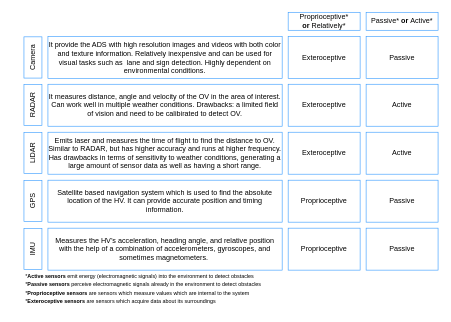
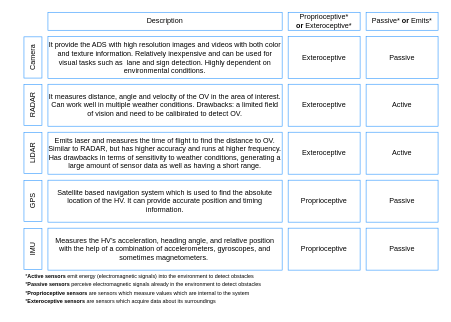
  <mxCell id="0" />
  <mxCell id="1" parent="0" />
  <mxCell id="2" value="Camera" style="whiteSpace=wrap;html=1;rotation=-90;fillColor=none;strokeColor=#3399FF;" parent="1" vertex="1"><mxGeometry x="20" y="80.32" width="68.75" height="30" as="geometry" /></mxCell>
  <mxCell id="3" value="RADAR" style="whiteSpace=wrap;html=1;rotation=-90;fillColor=none;strokeColor=#3399FF;" parent="1" vertex="1"><mxGeometry x="20" y="159.69" width="68.75" height="30" as="geometry" /></mxCell>
  <mxCell id="4" value="LiDAR" style="whiteSpace=wrap;html=1;rotation=-90;fillColor=none;strokeColor=#3399FF;" parent="1" vertex="1"><mxGeometry x="20" y="239.69" width="68.75" height="30" as="geometry" /></mxCell>
  <mxCell id="5" value="GPS" style="whiteSpace=wrap;html=1;rotation=-90;fillColor=none;strokeColor=#3399FF;" parent="1" vertex="1"><mxGeometry x="20" y="319.69" width="68.75" height="30" as="geometry" /></mxCell>
  <mxCell id="6" value="IMU" style="whiteSpace=wrap;html=1;rotation=-90;fillColor=none;strokeColor=#3399FF;" parent="1" vertex="1"><mxGeometry x="20" y="399.69" width="68.75" height="30" as="geometry" /></mxCell>
- <mxCell id="7" value="Proprioceptive*&lt;br&gt;&amp;nbsp;&lt;b&gt;or&lt;/b&gt;&amp;nbsp;Relatively*&amp;nbsp;" style="rounded=0;whiteSpace=wrap;html=1;fillColor=none;strokeColor=#3399FF;" parent="1" vertex="1"><mxGeometry x="480" y="20" width="120" height="30" as="geometry" /></mxCell>
- <mxCell id="8" value="Passive*&amp;nbsp;&lt;b&gt;or &lt;/b&gt;Active*" style="rounded=0;whiteSpace=wrap;html=1;fillColor=none;strokeColor=#3399FF;" parent="1" vertex="1"><mxGeometry x="610" y="20" width="120" height="30" as="geometry" /></mxCell>
+ <mxCell id="7" value="Proprioceptive*&lt;br&gt;&amp;nbsp;&lt;b&gt;or&lt;/b&gt;&amp;nbsp;Exteroceptive*&amp;nbsp;" style="rounded=0;whiteSpace=wrap;html=1;fillColor=none;strokeColor=#3399FF;" parent="1" vertex="1"><mxGeometry x="480" y="20" width="120" height="30" as="geometry" /></mxCell>
+ <mxCell id="8" value="Passive*&amp;nbsp;&lt;b&gt;or &lt;/b&gt;Emits*" style="rounded=0;whiteSpace=wrap;html=1;fillColor=none;strokeColor=#3399FF;" parent="1" vertex="1"><mxGeometry x="610" y="20" width="120" height="30" as="geometry" /></mxCell>
  <mxCell id="9" value="Exteroceptive" style="rounded=0;whiteSpace=wrap;html=1;fillColor=none;strokeColor=#3399FF;" parent="1" vertex="1"><mxGeometry x="480" y="60.63" width="120" height="70" as="geometry" /></mxCell>
  <mxCell id="10" value="Passive" style="rounded=0;whiteSpace=wrap;html=1;fillColor=none;strokeColor=#3399FF;" parent="1" vertex="1"><mxGeometry x="610" y="60.63" width="120" height="70" as="geometry" /></mxCell>
  <mxCell id="11" value="&lt;span&gt;Exteroceptive&lt;/span&gt;" style="rounded=0;whiteSpace=wrap;html=1;fillColor=none;strokeColor=#3399FF;" parent="1" vertex="1"><mxGeometry x="480" y="140" width="120" height="70" as="geometry" /></mxCell>
  <mxCell id="12" value="Active" style="rounded=0;whiteSpace=wrap;html=1;fillColor=none;strokeColor=#3399FF;" parent="1" vertex="1"><mxGeometry x="610" y="140" width="120" height="70" as="geometry" /></mxCell>
  <mxCell id="13" value="&lt;span&gt;Exteroceptive&lt;/span&gt;" style="rounded=0;whiteSpace=wrap;html=1;fillColor=none;strokeColor=#3399FF;" parent="1" vertex="1"><mxGeometry x="480" y="220" width="120" height="70" as="geometry" /></mxCell>
  <mxCell id="14" value="&lt;span&gt;Active&lt;/span&gt;" style="rounded=0;whiteSpace=wrap;html=1;fillColor=none;strokeColor=#3399FF;" parent="1" vertex="1"><mxGeometry x="610" y="220" width="120" height="70" as="geometry" /></mxCell>
  <mxCell id="15" value="&lt;span&gt;Proprioceptive&lt;/span&gt;" style="rounded=0;whiteSpace=wrap;html=1;fillColor=none;strokeColor=#3399FF;" parent="1" vertex="1"><mxGeometry x="480" y="300" width="120" height="70" as="geometry" /></mxCell>
  <mxCell id="16" value="Passive" style="rounded=0;whiteSpace=wrap;html=1;fillColor=none;strokeColor=#3399FF;" parent="1" vertex="1"><mxGeometry x="610" y="300" width="120" height="70" as="geometry" /></mxCell>
  <mxCell id="17" value="&lt;span&gt;Proprioceptive&lt;/span&gt;" style="rounded=0;whiteSpace=wrap;html=1;fillColor=none;strokeColor=#3399FF;" parent="1" vertex="1"><mxGeometry x="480" y="380" width="120" height="70" as="geometry" /></mxCell>
  <mxCell id="18" value="Passive" style="rounded=0;whiteSpace=wrap;html=1;fillColor=none;strokeColor=#3399FF;" parent="1" vertex="1"><mxGeometry x="610" y="380" width="120" height="70" as="geometry" /></mxCell>
  <mxCell id="19" value="It provide the ADS with high resolution images and videos with both color and texture information. Relatively inexpensive and can be used for visual tasks such as&amp;nbsp; lane and sign detection. Highly dependent on environmental conditions." style="rounded=0;whiteSpace=wrap;html=1;fillColor=none;strokeColor=#3399FF;" parent="1" vertex="1"><mxGeometry x="79.38" y="60.63" width="390.62" height="70" as="geometry" /></mxCell>
  <mxCell id="20" value="It measures distance, angle and velocity of the OV in the area of interest. Can work well in multiple weather conditions. Drawbacks: a limited field of vision and need to be calibirated to detect OV." style="rounded=0;whiteSpace=wrap;html=1;fillColor=none;strokeColor=#3399FF;" parent="1" vertex="1"><mxGeometry x="79.38" y="140" width="390.62" height="70" as="geometry" /></mxCell>
  <mxCell id="21" value="Emits laser and measures the time of flight to find the distance to OV. Similar to RADAR, but has higher accuracy and runs at higher frequency. Has drawbacks in terms of sensitivity to weather conditions, generating a large amount of sensor data as well as having a short range." style="rounded=0;whiteSpace=wrap;html=1;fillColor=none;strokeColor=#3399FF;" parent="1" vertex="1"><mxGeometry x="79.38" y="220" width="390.62" height="70" as="geometry" /></mxCell>
  <mxCell id="22" value="Satellite based navigation system which is used to find the absolute location of the HV. It can provide accurate position and timing information." style="rounded=0;whiteSpace=wrap;html=1;fillColor=none;strokeColor=#3399FF;" parent="1" vertex="1"><mxGeometry x="79.38" y="300" width="390.62" height="70" as="geometry" /></mxCell>
  <mxCell id="23" value="Measures the HV’s acceleration, heading angle, and relative position with the help of a combination of accelerometers, gyroscopes, and sometimes magnetometers.&amp;nbsp;" style="rounded=0;whiteSpace=wrap;html=1;fillColor=none;strokeColor=#3399FF;" parent="1" vertex="1"><mxGeometry x="79.38" y="380" width="390.62" height="70" as="geometry" /></mxCell>
+ <mxCell id="24" value="Description" style="rounded=0;whiteSpace=wrap;html=1;fillColor=none;strokeColor=#3399FF;" parent="1" vertex="1"><mxGeometry x="79.38" y="20" width="390.62" height="30" as="geometry" /></mxCell>
  <mxCell id="25" value="&lt;font style=&quot;font-size: 9px;&quot;&gt;*&lt;b&gt;Active sensors&lt;/b&gt; emit energy (electromagnetic signals) into the environment to detect obstacles&lt;br&gt;*&lt;b&gt;Passive sensors&lt;/b&gt;&amp;nbsp;perceive electromagnetic signals already in the environment to detect obstacles&lt;br&gt;*&lt;b&gt;Proprioceptive sensors&lt;/b&gt; are sensors which measure values which are internal to the system&lt;br&gt;*&lt;b&gt;Exteroceptive sensors&lt;/b&gt; are sensors which acquire data about its surroundings&lt;/font&gt;" style="text;html=1;align=left;verticalAlign=middle;resizable=0;points=[];autosize=1;strokeColor=none;fillColor=none;" vertex="1" parent="1"><mxGeometry x="40" y="445" width="410" height="70" as="geometry" /></mxCell>
